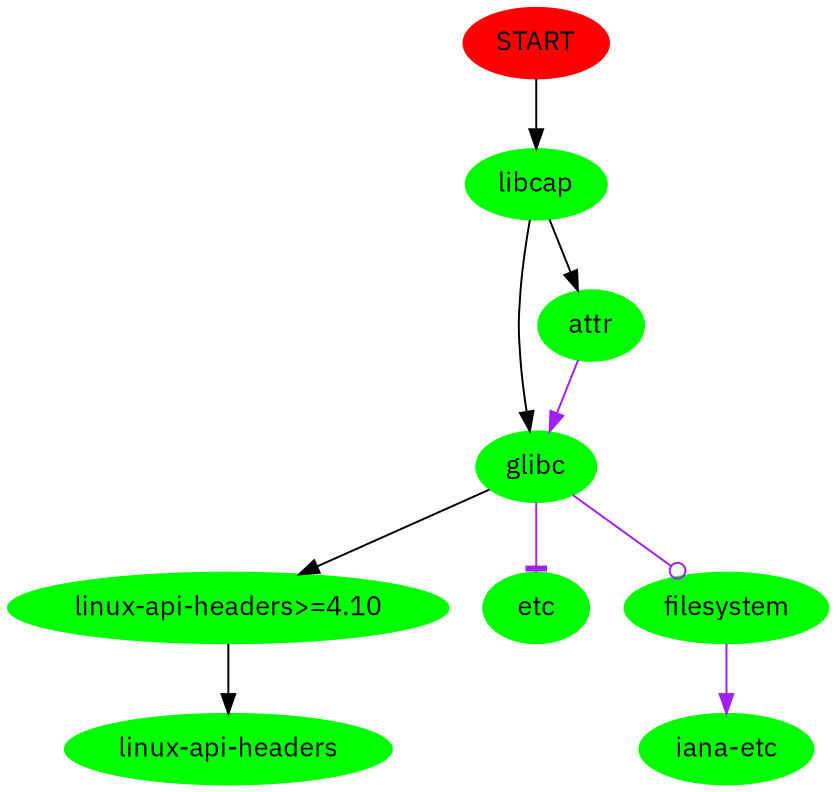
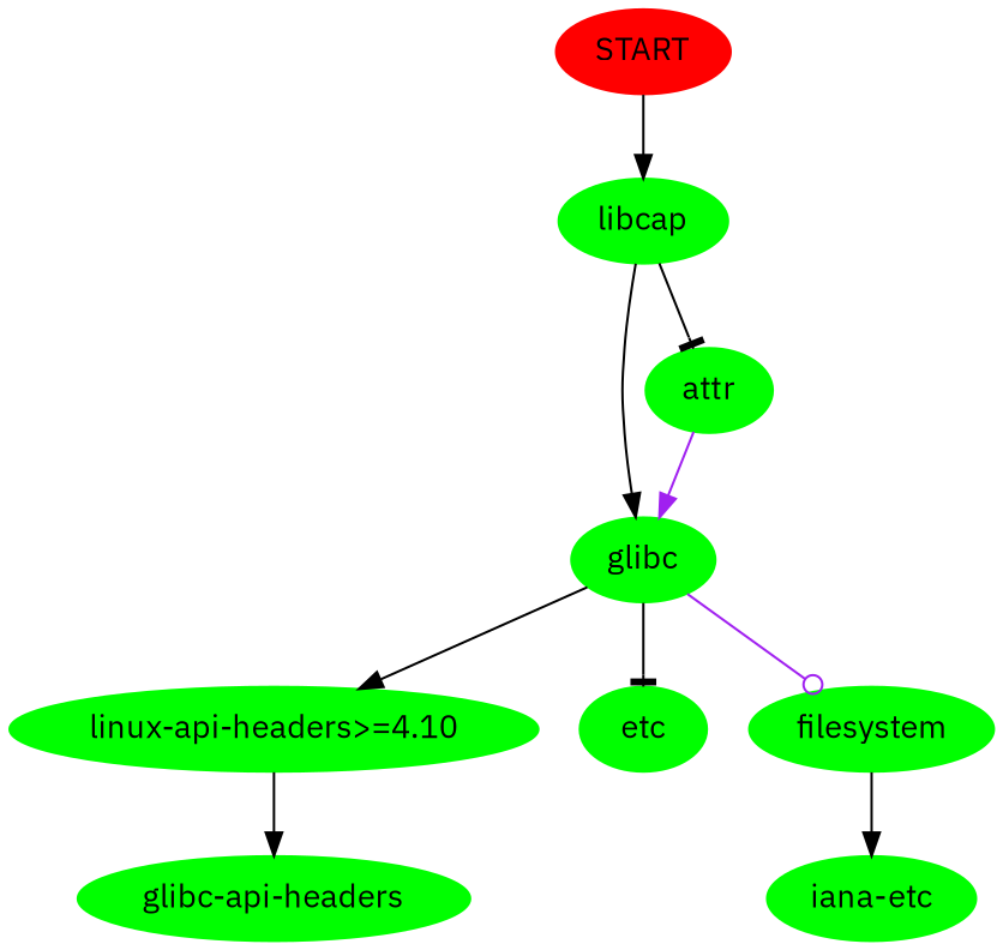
  digraph {
    fontname="IBM Plex Sans"
    node [color=green fontname="IBM Plex Sans" style=filled]
    edge [arrowhead=normal color=black fontname="IBM Plex Sans"]
    START [color=red]
    libcap
    glibc
    attr
    "linux-api-headers>=4.10"
    n6 [label=etc]
    filesystem
-   "linux-api-headers"
+   "linux-api-headers" [label="glibc-api-headers"]
    "iana-etc"
    START -> libcap
    libcap -> glibc
-   libcap -> attr
+   libcap -> attr [arrowhead=tee]
    glibc -> "linux-api-headers>=4.10"
-   glibc -> n6 [arrowhead=tee color=purple]
+   glibc -> n6 [arrowhead=tee]
    glibc -> filesystem [arrowhead=odot color=purple]
    attr -> glibc [color=purple]
    "linux-api-headers>=4.10" -> "linux-api-headers"
-   filesystem -> "iana-etc" [color=purple]
+   filesystem -> "iana-etc"
  }
